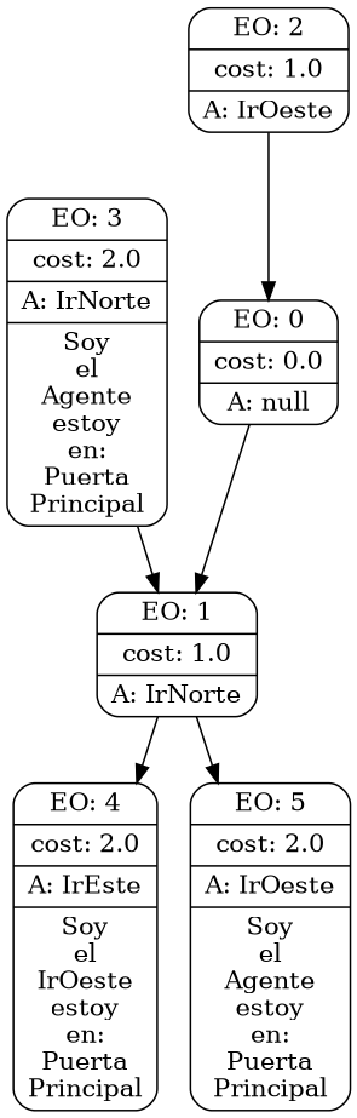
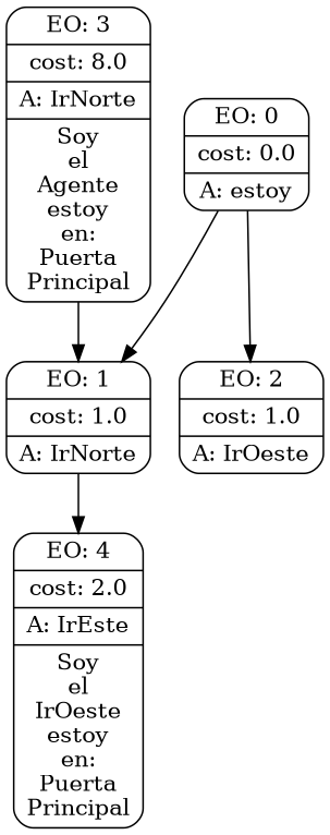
  digraph {
    node [shape=Mrecord]
-   n1 [label="{EO: 0|cost: 0.0|A: null}"]
+   n1 [label="{EO: 0|cost: 0.0|A: estoy}"]
    n2 [label="{EO: 1|cost: 1.0|A: IrNorte}"]
    n3 [label="{EO: 2|cost: 1.0|A: IrOeste}"]
    n4 [label="{EO: 4|cost: 2.0|A: IrEste|Soy\nel\nIrOeste\nestoy\nen:\nPuerta\nPrincipal}"]
-   n5 [label="{EO: 5|cost: 2.0|A: IrOeste|Soy\nel\nAgente\nestoy\nen:\nPuerta\nPrincipal}"]
-   n6 [label="{EO: 3|cost: 2.0|A: IrNorte|Soy\nel\nAgente\nestoy\nen:\nPuerta\nPrincipal}"]
+   n6 [label="{EO: 3|cost: 8.0|A: IrNorte|Soy\nel\nAgente\nestoy\nen:\nPuerta\nPrincipal}"]
    n1 -> n2
-   n3 -> n1
+   n1 -> n3
    n2 -> n4
-   n2 -> n5
    n6 -> n2
  }
